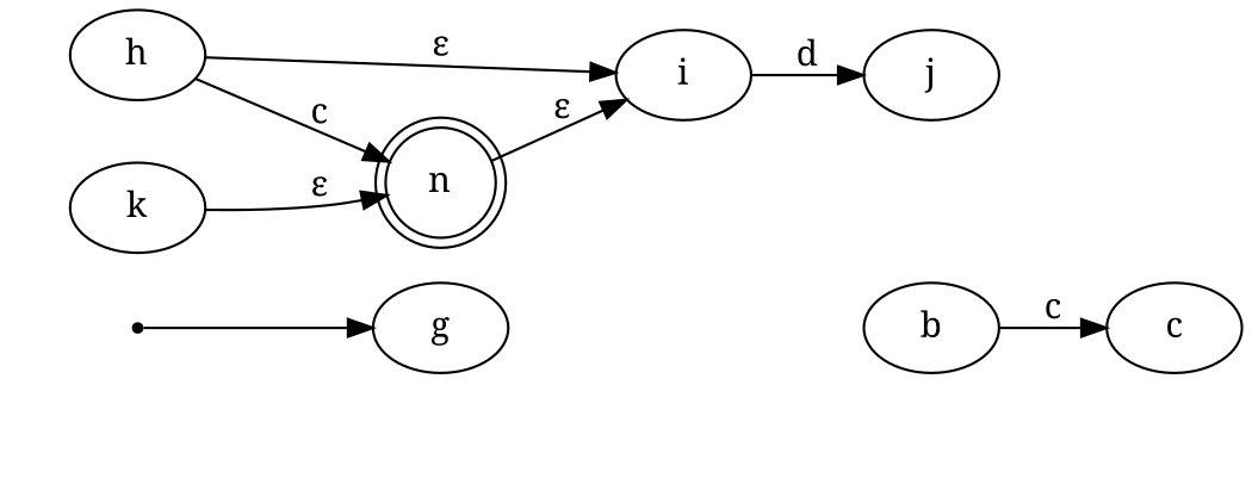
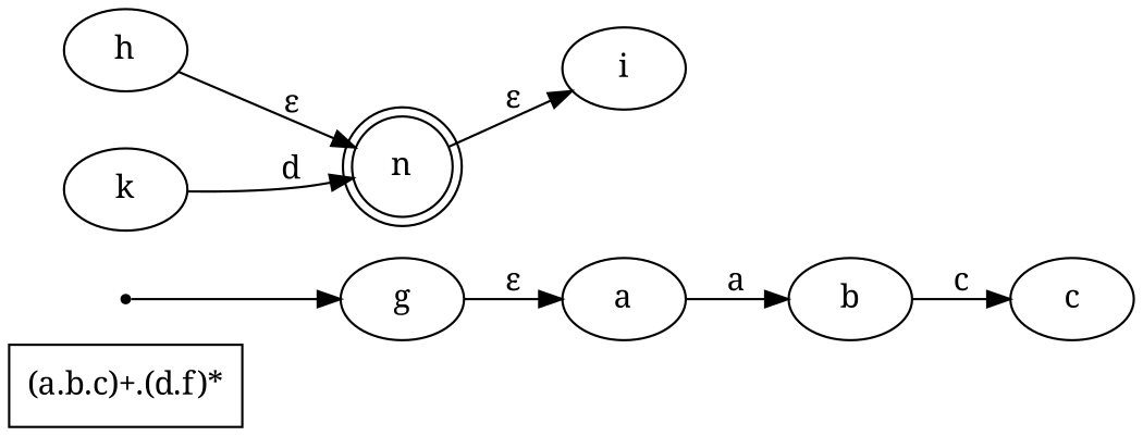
  digraph {
    fontname="Noto Serif"
    rankdir=LR
    shape=circle
    node [fontname="Noto Serif"]
    edge [fontname="Noto Serif"]
+   n1 [label="(a.b.c)+.(d.f)*" shape=box]
    0 [shape=point]
    g
+   a
    b
    n [shape=doublecircle]
    i
    c
    h
-   j
    k
    0 -> g
+   g -> a [label="ε"]
+   a -> b [label=a]
    b -> c [label=c]
    n -> i [label="ε"]
-   i -> j [label=d]
-   h -> n [label=c]
-   h -> i [label="ε"]
-   k -> n [label="ε"]
+   h -> n [label="ε"]
+   k -> n [label=d]
  }
